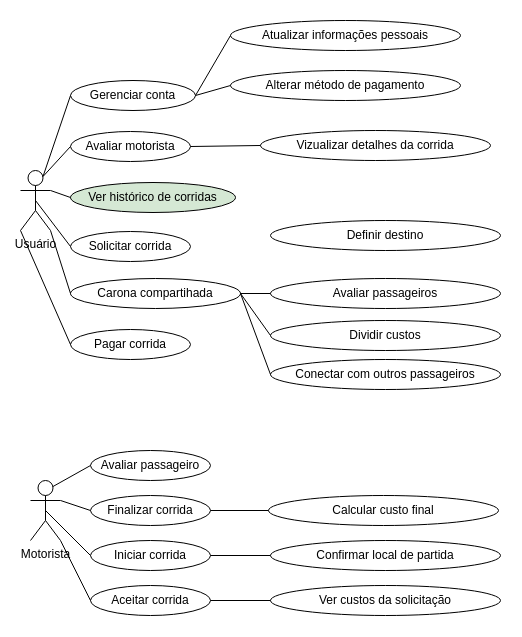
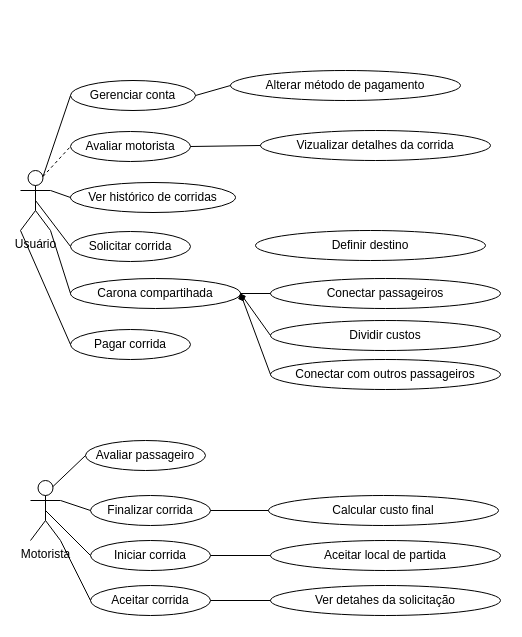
  <mxCell id="0" />
  <mxCell id="1" parent="0" />
  <mxCell id="2" value="Usuário" style="shape=umlActor;verticalLabelPosition=bottom;verticalAlign=top;html=1;outlineConnect=0;" vertex="1" parent="1"><mxGeometry x="20" y="170" width="30" height="60" as="geometry" /></mxCell>
  <mxCell id="3" value="Motorista" style="shape=umlActor;verticalLabelPosition=bottom;verticalAlign=top;html=1;outlineConnect=0;" vertex="1" parent="1"><mxGeometry x="30" y="480" width="30" height="60" as="geometry" /></mxCell>
  <mxCell id="4" value="Gerenciar conta" style="ellipse;whiteSpace=wrap;html=1;" vertex="1" parent="1"><mxGeometry x="70" y="80" width="125" height="30" as="geometry" /></mxCell>
  <mxCell id="5" value="Avaliar motorista" style="ellipse;whiteSpace=wrap;html=1;" vertex="1" parent="1"><mxGeometry x="70" y="131" width="120" height="30" as="geometry" /></mxCell>
- <mxCell id="6" value="Ver histórico de corridas" style="ellipse;whiteSpace=wrap;html=1;fillColor=#d5e8d4;" vertex="1" parent="1"><mxGeometry x="70" y="182" width="165" height="30" as="geometry" /></mxCell>
+ <mxCell id="6" value="Ver histórico de corridas" style="ellipse;whiteSpace=wrap;html=1;" vertex="1" parent="1"><mxGeometry x="70" y="182" width="165" height="30" as="geometry" /></mxCell>
  <mxCell id="7" value="Solicitar corrida" style="ellipse;whiteSpace=wrap;html=1;" vertex="1" parent="1"><mxGeometry x="70" y="231" width="120" height="30" as="geometry" /></mxCell>
  <mxCell id="8" value="Carona compartihada" style="ellipse;whiteSpace=wrap;html=1;" vertex="1" parent="1"><mxGeometry x="70" y="278" width="170" height="30" as="geometry" /></mxCell>
  <mxCell id="9" value="Pagar corrida" style="ellipse;whiteSpace=wrap;html=1;" vertex="1" parent="1"><mxGeometry x="70" y="329" width="120" height="30" as="geometry" /></mxCell>
  <mxCell id="10" style="edgeStyle=orthogonalEdgeStyle;rounded=0;orthogonalLoop=1;jettySize=auto;html=1;exitX=0.5;exitY=1;exitDx=0;exitDy=0;" edge="1" parent="1" source="5" target="5"><mxGeometry relative="1" as="geometry" /></mxCell>
  <mxCell id="11" style="edgeStyle=orthogonalEdgeStyle;rounded=0;orthogonalLoop=1;jettySize=auto;html=1;exitX=0.5;exitY=1;exitDx=0;exitDy=0;" edge="1" parent="1" source="9" target="9"><mxGeometry relative="1" as="geometry" /></mxCell>
- <mxCell id="12" value="Atualizar informações pessoais" style="ellipse;whiteSpace=wrap;html=1;" vertex="1" parent="1"><mxGeometry x="230" y="20" width="230" height="30" as="geometry" /></mxCell>
  <mxCell id="13" value="Alterar método de pagamento&lt;span style=&quot;color: rgba(0, 0, 0, 0); font-family: monospace; font-size: 0px; text-align: start; text-wrap-mode: nowrap;&quot;&gt;%3CmxGraphModel%3E%3Croot%3E%3CmxCell%20id%3D%220%22%2F%3E%3CmxCell%20id%3D%221%22%20parent%3D%220%22%2F%3E%3CmxCell%20id%3D%222%22%20value%3D%22Atualizar%20informa%C3%A7%C3%B5es%20pessoais%22%20style%3D%22ellipse%3BwhiteSpace%3Dwrap%3Bhtml%3D1%3B%22%20vertex%3D%221%22%20parent%3D%221%22%3E%3CmxGeometry%20x%3D%22260%22%20y%3D%2230%22%20width%3D%22230%22%20height%3D%2230%22%20as%3D%22geometry%22%2F%3E%3C%2FmxCell%3E%3C%2Froot%3E%3C%2FmxGraphModel%3E&lt;/span&gt;" style="ellipse;whiteSpace=wrap;html=1;" vertex="1" parent="1"><mxGeometry x="230" y="70" width="230" height="30" as="geometry" /></mxCell>
  <mxCell id="14" value="Vizualizar detalhes da corrida" style="ellipse;whiteSpace=wrap;html=1;" vertex="1" parent="1"><mxGeometry x="260" y="130" width="230" height="30" as="geometry" /></mxCell>
- <mxCell id="15" value="Definir destino" style="ellipse;whiteSpace=wrap;html=1;" vertex="1" parent="1"><mxGeometry x="270" y="220" width="230" height="30" as="geometry" /></mxCell>
- <mxCell id="16" value="Avaliar passageiros" style="ellipse;whiteSpace=wrap;html=1;" vertex="1" parent="1"><mxGeometry x="270" y="278" width="230" height="30" as="geometry" /></mxCell>
+ <mxCell id="15" value="Definir destino" style="ellipse;whiteSpace=wrap;html=1;" vertex="1" parent="1"><mxGeometry x="255" y="230" width="230" height="30" as="geometry" /></mxCell>
+ <mxCell id="16" value="Conectar passageiros" style="ellipse;whiteSpace=wrap;html=1;" vertex="1" parent="1"><mxGeometry x="270" y="278" width="230" height="30" as="geometry" /></mxCell>
  <mxCell id="17" value="Dividir custos" style="ellipse;whiteSpace=wrap;html=1;" vertex="1" parent="1"><mxGeometry x="270" y="320" width="230" height="30" as="geometry" /></mxCell>
  <mxCell id="18" value="Conectar com outros passageiros" style="ellipse;whiteSpace=wrap;html=1;" vertex="1" parent="1"><mxGeometry x="270" y="359" width="230" height="30" as="geometry" /></mxCell>
- <mxCell id="19" value="Avaliar passageiro" style="ellipse;whiteSpace=wrap;html=1;" vertex="1" parent="1"><mxGeometry x="90" y="450" width="120" height="30" as="geometry" /></mxCell>
+ <mxCell id="19" value="Avaliar passageiro" style="ellipse;whiteSpace=wrap;html=1;" vertex="1" parent="1"><mxGeometry x="85" y="440" width="120" height="30" as="geometry" /></mxCell>
  <mxCell id="20" value="Finalizar corrida" style="ellipse;whiteSpace=wrap;html=1;" vertex="1" parent="1"><mxGeometry x="90" y="495" width="120" height="30" as="geometry" /></mxCell>
  <mxCell id="21" value="Iniciar corrida" style="ellipse;whiteSpace=wrap;html=1;" vertex="1" parent="1"><mxGeometry x="90" y="540" width="120" height="30" as="geometry" /></mxCell>
  <mxCell id="22" value="Aceitar corrida" style="ellipse;whiteSpace=wrap;html=1;" vertex="1" parent="1"><mxGeometry x="90" y="585" width="120" height="30" as="geometry" /></mxCell>
  <mxCell id="23" value="Calcular custo final" style="ellipse;whiteSpace=wrap;html=1;" vertex="1" parent="1"><mxGeometry x="268" y="495" width="230" height="30" as="geometry" /></mxCell>
- <mxCell id="24" value="Confirmar local de partida" style="ellipse;whiteSpace=wrap;html=1;" vertex="1" parent="1"><mxGeometry x="270" y="540" width="230" height="30" as="geometry" /></mxCell>
- <mxCell id="25" value="Ver custos da solicitação" style="ellipse;whiteSpace=wrap;html=1;" vertex="1" parent="1"><mxGeometry x="270" y="585" width="230" height="30" as="geometry" /></mxCell>
+ <mxCell id="24" value="Aceitar local de partida" style="ellipse;whiteSpace=wrap;html=1;" vertex="1" parent="1"><mxGeometry x="270" y="540" width="230" height="30" as="geometry" /></mxCell>
+ <mxCell id="25" value="Ver detahes da solicitação" style="ellipse;whiteSpace=wrap;html=1;" vertex="1" parent="1"><mxGeometry x="270" y="585" width="230" height="30" as="geometry" /></mxCell>
  <mxCell id="26" style="edgeStyle=orthogonalEdgeStyle;rounded=0;orthogonalLoop=1;jettySize=auto;html=1;exitX=0.5;exitY=1;exitDx=0;exitDy=0;" edge="1" parent="1" source="20" target="20"><mxGeometry relative="1" as="geometry" /></mxCell>
- <mxCell id="27" value="" style="endArrow=none;html=1;rounded=0;entryX=0;entryY=0.5;entryDx=0;entryDy=0;exitX=1;exitY=0.5;exitDx=0;exitDy=0;" edge="1" parent="1" source="4" target="12"><mxGeometry width="50" height="50" relative="1" as="geometry"><mxPoint x="189.375" y="88.99" as="sourcePoint" /><mxPoint x="252.01" y="44.32" as="targetPoint" /></mxGeometry></mxCell>
  <mxCell id="28" value="" style="endArrow=none;html=1;rounded=0;entryX=0;entryY=0.5;entryDx=0;entryDy=0;exitX=1;exitY=0.5;exitDx=0;exitDy=0;" edge="1" parent="1" source="4" target="13"><mxGeometry width="50" height="50" relative="1" as="geometry"><mxPoint x="185" y="150" as="sourcePoint" /><mxPoint x="235" y="100" as="targetPoint" /></mxGeometry></mxCell>
  <mxCell id="29" value="" style="endArrow=none;html=1;rounded=0;entryX=0;entryY=0.5;entryDx=0;entryDy=0;exitX=1;exitY=0.5;exitDx=0;exitDy=0;" edge="1" parent="1" source="5" target="14"><mxGeometry width="50" height="50" relative="1" as="geometry"><mxPoint x="195" y="150" as="sourcePoint" /><mxPoint x="245" y="100" as="targetPoint" /></mxGeometry></mxCell>
  <mxCell id="30" value="" style="endArrow=none;html=1;rounded=0;exitX=1;exitY=0.5;exitDx=0;exitDy=0;entryX=0;entryY=0.5;entryDx=0;entryDy=0;" edge="1" parent="1" source="8" target="16"><mxGeometry width="50" height="50" relative="1" as="geometry"><mxPoint x="300" y="270" as="sourcePoint" /><mxPoint x="350" y="220" as="targetPoint" /></mxGeometry></mxCell>
  <mxCell id="31" value="" style="endArrow=none;html=1;rounded=0;entryX=0;entryY=0.5;entryDx=0;entryDy=0;exitX=1;exitY=0.5;exitDx=0;exitDy=0;" edge="1" parent="1" source="8" target="17"><mxGeometry width="50" height="50" relative="1" as="geometry"><mxPoint x="235" y="300" as="sourcePoint" /><mxPoint x="285" y="250" as="targetPoint" /></mxGeometry></mxCell>
- <mxCell id="32" value="" style="endArrow=none;html=1;rounded=0;entryX=1;entryY=0.5;entryDx=0;entryDy=0;exitX=0;exitY=0.5;exitDx=0;exitDy=0;" edge="1" parent="1" source="18" target="8"><mxGeometry width="50" height="50" relative="1" as="geometry"><mxPoint x="290" y="390" as="sourcePoint" /><mxPoint x="340" y="340" as="targetPoint" /></mxGeometry></mxCell>
+ <mxCell id="32" value="" style="endArrow=diamond;html=1;rounded=0;entryX=1;entryY=0.5;entryDx=0;entryDy=0;exitX=0;exitY=0.5;exitDx=0;exitDy=0;" edge="1" parent="1" source="18" target="8"><mxGeometry width="50" height="50" relative="1" as="geometry"><mxPoint x="290" y="390" as="sourcePoint" /><mxPoint x="340" y="340" as="targetPoint" /></mxGeometry></mxCell>
  <mxCell id="33" value="" style="endArrow=none;html=1;rounded=0;exitX=1;exitY=0.5;exitDx=0;exitDy=0;entryX=0;entryY=0.5;entryDx=0;entryDy=0;" edge="1" parent="1" source="20" target="23"><mxGeometry width="50" height="50" relative="1" as="geometry"><mxPoint x="280" y="550" as="sourcePoint" /><mxPoint x="330" y="500" as="targetPoint" /></mxGeometry></mxCell>
  <mxCell id="34" value="" style="endArrow=none;html=1;rounded=0;exitX=1;exitY=0.5;exitDx=0;exitDy=0;entryX=0;entryY=0.5;entryDx=0;entryDy=0;" edge="1" parent="1" source="21" target="24"><mxGeometry width="50" height="50" relative="1" as="geometry"><mxPoint x="280" y="550" as="sourcePoint" /><mxPoint x="330" y="500" as="targetPoint" /></mxGeometry></mxCell>
  <mxCell id="35" value="" style="endArrow=none;html=1;rounded=0;exitX=1;exitY=0.5;exitDx=0;exitDy=0;entryX=0;entryY=0.5;entryDx=0;entryDy=0;" edge="1" parent="1" source="22" target="25"><mxGeometry width="50" height="50" relative="1" as="geometry"><mxPoint x="280" y="550" as="sourcePoint" /><mxPoint x="330" y="500" as="targetPoint" /></mxGeometry></mxCell>
  <mxCell id="36" value="" style="endArrow=none;html=1;rounded=0;entryX=0;entryY=0.5;entryDx=0;entryDy=0;exitX=0.75;exitY=0.1;exitDx=0;exitDy=0;exitPerimeter=0;" edge="1" parent="1" source="2" target="4"><mxGeometry width="50" height="50" relative="1" as="geometry"><mxPoint x="30" y="170" as="sourcePoint" /><mxPoint x="80" y="120" as="targetPoint" /></mxGeometry></mxCell>
- <mxCell id="37" value="" style="endArrow=none;html=1;rounded=0;entryX=0;entryY=0.5;entryDx=0;entryDy=0;exitX=0.75;exitY=0.1;exitDx=0;exitDy=0;exitPerimeter=0;" edge="1" parent="1" source="2" target="5"><mxGeometry width="50" height="50" relative="1" as="geometry"><mxPoint x="40" y="182" as="sourcePoint" /><mxPoint x="90" y="132" as="targetPoint" /></mxGeometry></mxCell>
+ <mxCell id="37" value="" style="endArrow=none;html=1;rounded=0;entryX=0;entryY=0.5;entryDx=0;entryDy=0;exitX=0.75;exitY=0.1;exitDx=0;exitDy=0;exitPerimeter=0;dashed=1;" edge="1" parent="1" source="2" target="5"><mxGeometry width="50" height="50" relative="1" as="geometry"><mxPoint x="40" y="182" as="sourcePoint" /><mxPoint x="90" y="132" as="targetPoint" /></mxGeometry></mxCell>
  <mxCell id="38" value="" style="endArrow=none;html=1;rounded=0;entryX=0;entryY=0.5;entryDx=0;entryDy=0;exitX=1;exitY=0.333;exitDx=0;exitDy=0;exitPerimeter=0;" edge="1" parent="1" source="2" target="6"><mxGeometry width="50" height="50" relative="1" as="geometry"><mxPoint x="50" y="211" as="sourcePoint" /><mxPoint x="100" y="161" as="targetPoint" /></mxGeometry></mxCell>
  <mxCell id="39" value="" style="endArrow=none;html=1;rounded=0;exitX=0;exitY=0.5;exitDx=0;exitDy=0;entryX=0.5;entryY=0.5;entryDx=0;entryDy=0;entryPerimeter=0;" edge="1" parent="1" source="7" target="2"><mxGeometry width="50" height="50" relative="1" as="geometry"><mxPoint x="-10" y="240" as="sourcePoint" /><mxPoint x="40" y="190" as="targetPoint" /></mxGeometry></mxCell>
  <mxCell id="40" value="" style="endArrow=none;html=1;rounded=0;exitX=0;exitY=0.5;exitDx=0;exitDy=0;entryX=1;entryY=1;entryDx=0;entryDy=0;entryPerimeter=0;" edge="1" parent="1" source="8" target="2"><mxGeometry width="50" height="50" relative="1" as="geometry"><mxPoint x="0" y="278" as="sourcePoint" /><mxPoint x="50" y="228" as="targetPoint" /></mxGeometry></mxCell>
  <mxCell id="41" value="" style="endArrow=none;html=1;rounded=0;exitX=0;exitY=0.5;exitDx=0;exitDy=0;entryX=0;entryY=1;entryDx=0;entryDy=0;entryPerimeter=0;" edge="1" parent="1" source="9" target="2"><mxGeometry width="50" height="50" relative="1" as="geometry"><mxPoint x="-30" y="278" as="sourcePoint" /><mxPoint x="20" y="228" as="targetPoint" /></mxGeometry></mxCell>
  <mxCell id="42" value="" style="endArrow=none;html=1;rounded=0;exitX=0.75;exitY=0.1;exitDx=0;exitDy=0;exitPerimeter=0;entryX=0;entryY=0.5;entryDx=0;entryDy=0;" edge="1" parent="1" source="3" target="19"><mxGeometry width="50" height="50" relative="1" as="geometry"><mxPoint x="330" y="470" as="sourcePoint" /><mxPoint x="380" y="420" as="targetPoint" /></mxGeometry></mxCell>
  <mxCell id="43" value="" style="endArrow=none;html=1;rounded=0;entryX=0;entryY=0.5;entryDx=0;entryDy=0;exitX=1;exitY=0.333;exitDx=0;exitDy=0;exitPerimeter=0;" edge="1" parent="1" source="3" target="20"><mxGeometry width="50" height="50" relative="1" as="geometry"><mxPoint x="40" y="510" as="sourcePoint" /><mxPoint x="90" y="460" as="targetPoint" /></mxGeometry></mxCell>
  <mxCell id="44" value="" style="endArrow=none;html=1;rounded=0;entryX=0;entryY=0.5;entryDx=0;entryDy=0;exitX=0.5;exitY=0.5;exitDx=0;exitDy=0;exitPerimeter=0;" edge="1" parent="1" source="3" target="21"><mxGeometry width="50" height="50" relative="1" as="geometry"><mxPoint x="50" y="525" as="sourcePoint" /><mxPoint x="100" y="475" as="targetPoint" /></mxGeometry></mxCell>
  <mxCell id="45" value="" style="endArrow=none;html=1;rounded=0;exitX=0;exitY=0.5;exitDx=0;exitDy=0;entryX=1;entryY=1;entryDx=0;entryDy=0;entryPerimeter=0;" edge="1" parent="1" source="22" target="3"><mxGeometry width="50" height="50" relative="1" as="geometry"><mxPoint x="30" y="615" as="sourcePoint" /><mxPoint x="80" y="565" as="targetPoint" /></mxGeometry></mxCell>
